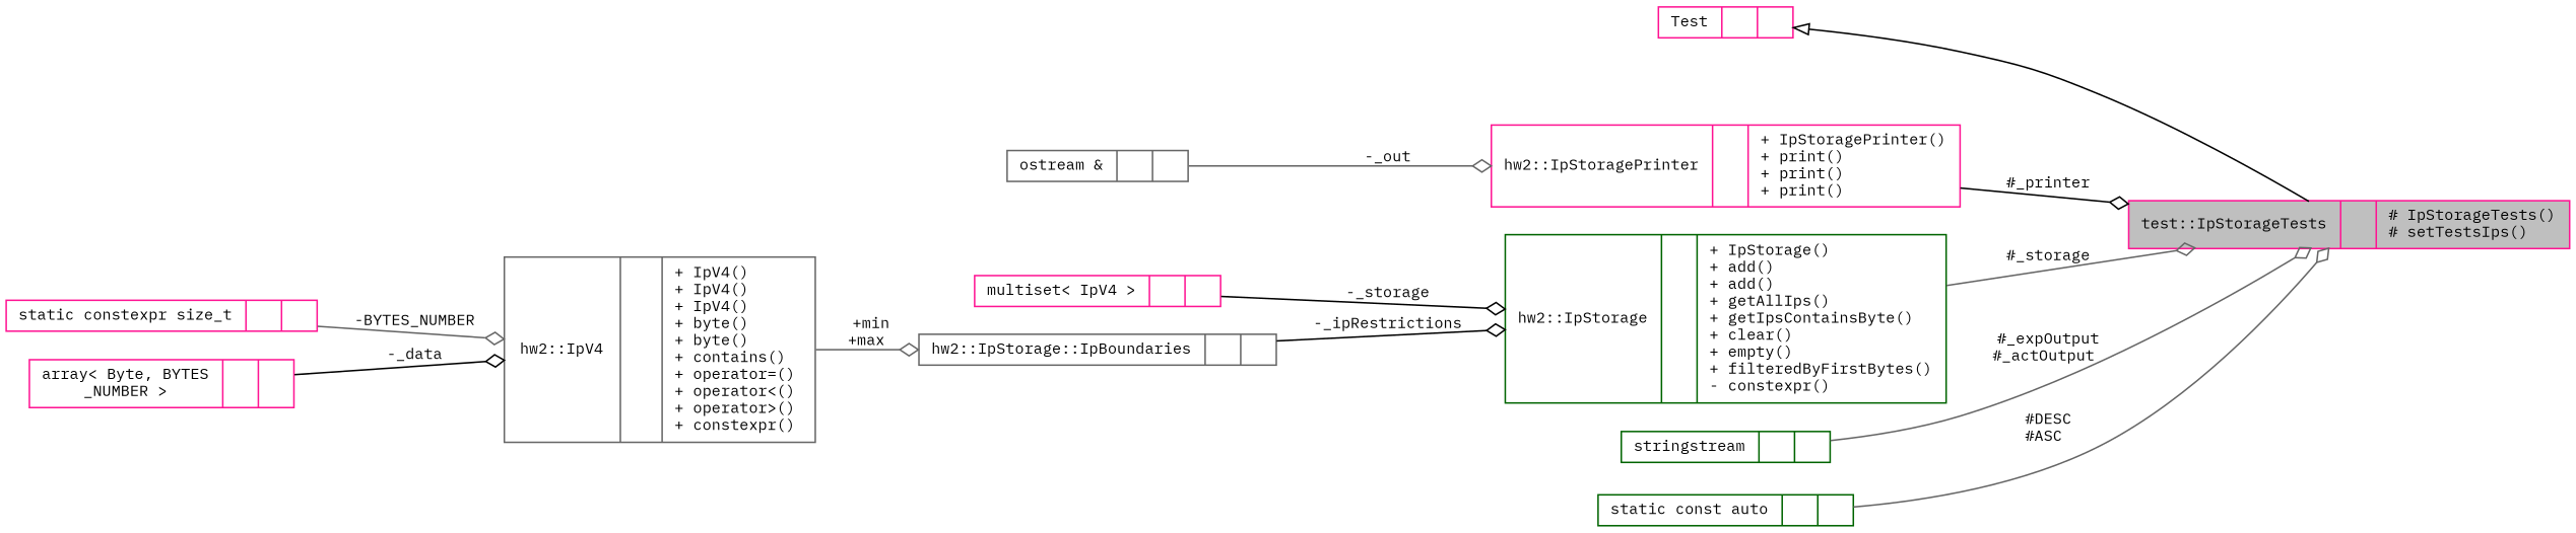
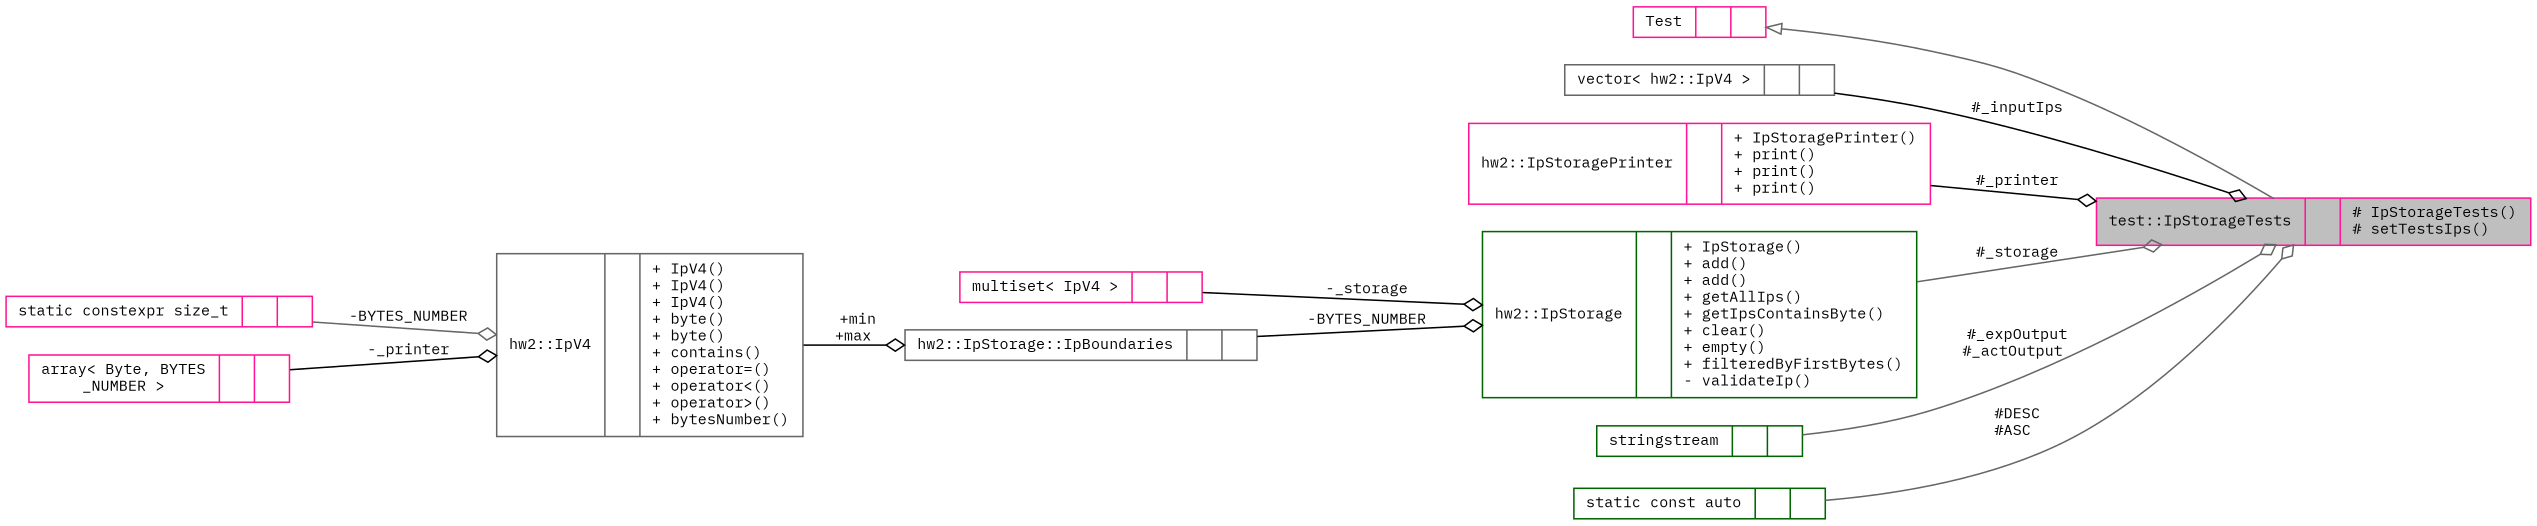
  digraph {
    fontname="IBM Plex Mono"
    rankdir=LR
    node [color=deeppink fillcolor=white fontname="IBM Plex Mono" fontsize=10 shape=record style=filled]
    edge [color=gray40 fontname="IBM Plex Mono" fontsize=10 labelfontname=Helvetica labelfontsize=10 style=solid arrowhead=odiamond]
    n1 [fillcolor=grey75 fontcolor=black height=0.2 label="{test::IpStorageTests\n||# IpStorageTests()\l# setTestsIps()\l}" width=0.4]
    n2 [height=0.2 label="{Test\n||}" width=0.4]
+   n3 [color=gray40 height=0.2 label="{vector\< hw2::IpV4 \>\n||}" width=0.4]
    n4 [height=0.2 label="{hw2::IpStoragePrinter\n||+ IpStoragePrinter()\l+ print()\l+ print()\l+ print()\l}" width=0.4]
-   n5 [color=gray40 height=0.2 label="{ostream &\n||}" width=0.4]
-   n6 [color=darkgreen height=0.2 label="{hw2::IpStorage\n||+ IpStorage()\l+ add()\l+ add()\l+ getAllIps()\l+ getIpsContainsByte()\l+ clear()\l+ empty()\l+ filteredByFirstBytes()\l- constexpr()\l}" width=0.4]
+   n6 [color=darkgreen height=0.2 label="{hw2::IpStorage\n||+ IpStorage()\l+ add()\l+ add()\l+ getAllIps()\l+ getIpsContainsByte()\l+ clear()\l+ empty()\l+ filteredByFirstBytes()\l- validateIp()\l}" width=0.4]
    n7 [height=0.2 label="{multiset\< IpV4 \>\n||}" width=0.4]
    n8 [color=gray40 height=0.2 label="{hw2::IpStorage::IpBoundaries\n||}" width=0.4]
-   n9 [color=gray40 height=0.2 label="{hw2::IpV4\n||+ IpV4()\l+ IpV4()\l+ IpV4()\l+ byte()\l+ byte()\l+ contains()\l+ operator=()\l+ operator\<()\l+ operator\>()\l+ constexpr()\l}" width=0.4]
+   n9 [color=gray40 height=0.2 label="{hw2::IpV4\n||+ IpV4()\l+ IpV4()\l+ IpV4()\l+ byte()\l+ byte()\l+ contains()\l+ operator=()\l+ operator\<()\l+ operator\>()\l+ bytesNumber()\l}" width=0.4]
    n10 [height=0.2 label="{static constexpr size_t\n||}" width=0.4]
    n11 [height=0.2 label="{array\< Byte, BYTES\l_NUMBER \>\n||}" width=0.4]
    n12 [color=darkgreen height=0.2 label="{stringstream\n||}" width=0.4]
    n13 [color=darkgreen height=0.2 label="{static const auto\n||}" width=0.4]
-   n2 -> n1 [arrowtail=onormal color=black dir=back arrowhead=""]
+   n2 -> n1 [arrowtail=onormal dir=back arrowhead=""]
+   n3 -> n1 [color=black label=" #_inputIps"]
    n4 -> n1 [color=black label=" #_printer"]
-   n5 -> n4 [label=" -_out"]
    n6 -> n1 [label=" #_storage"]
    n7 -> n6 [color=black label=" -_storage"]
-   n8 -> n6 [color=black label=" -_ipRestrictions"]
-   n9 -> n8 [label=" +min\n+max"]
+   n8 -> n6 [color=black label=" -BYTES_NUMBER"]
+   n9 -> n8 [color=black label=" +min\n+max"]
    n10 -> n9 [label=" -BYTES_NUMBER"]
-   n11 -> n9 [color=black label=" -_data"]
+   n11 -> n9 [color=black label=" -_printer"]
    n12 -> n1 [label=" #_expOutput\n#_actOutput"]
    n13 -> n1 [label=" #DESC\n#ASC"]
  }
